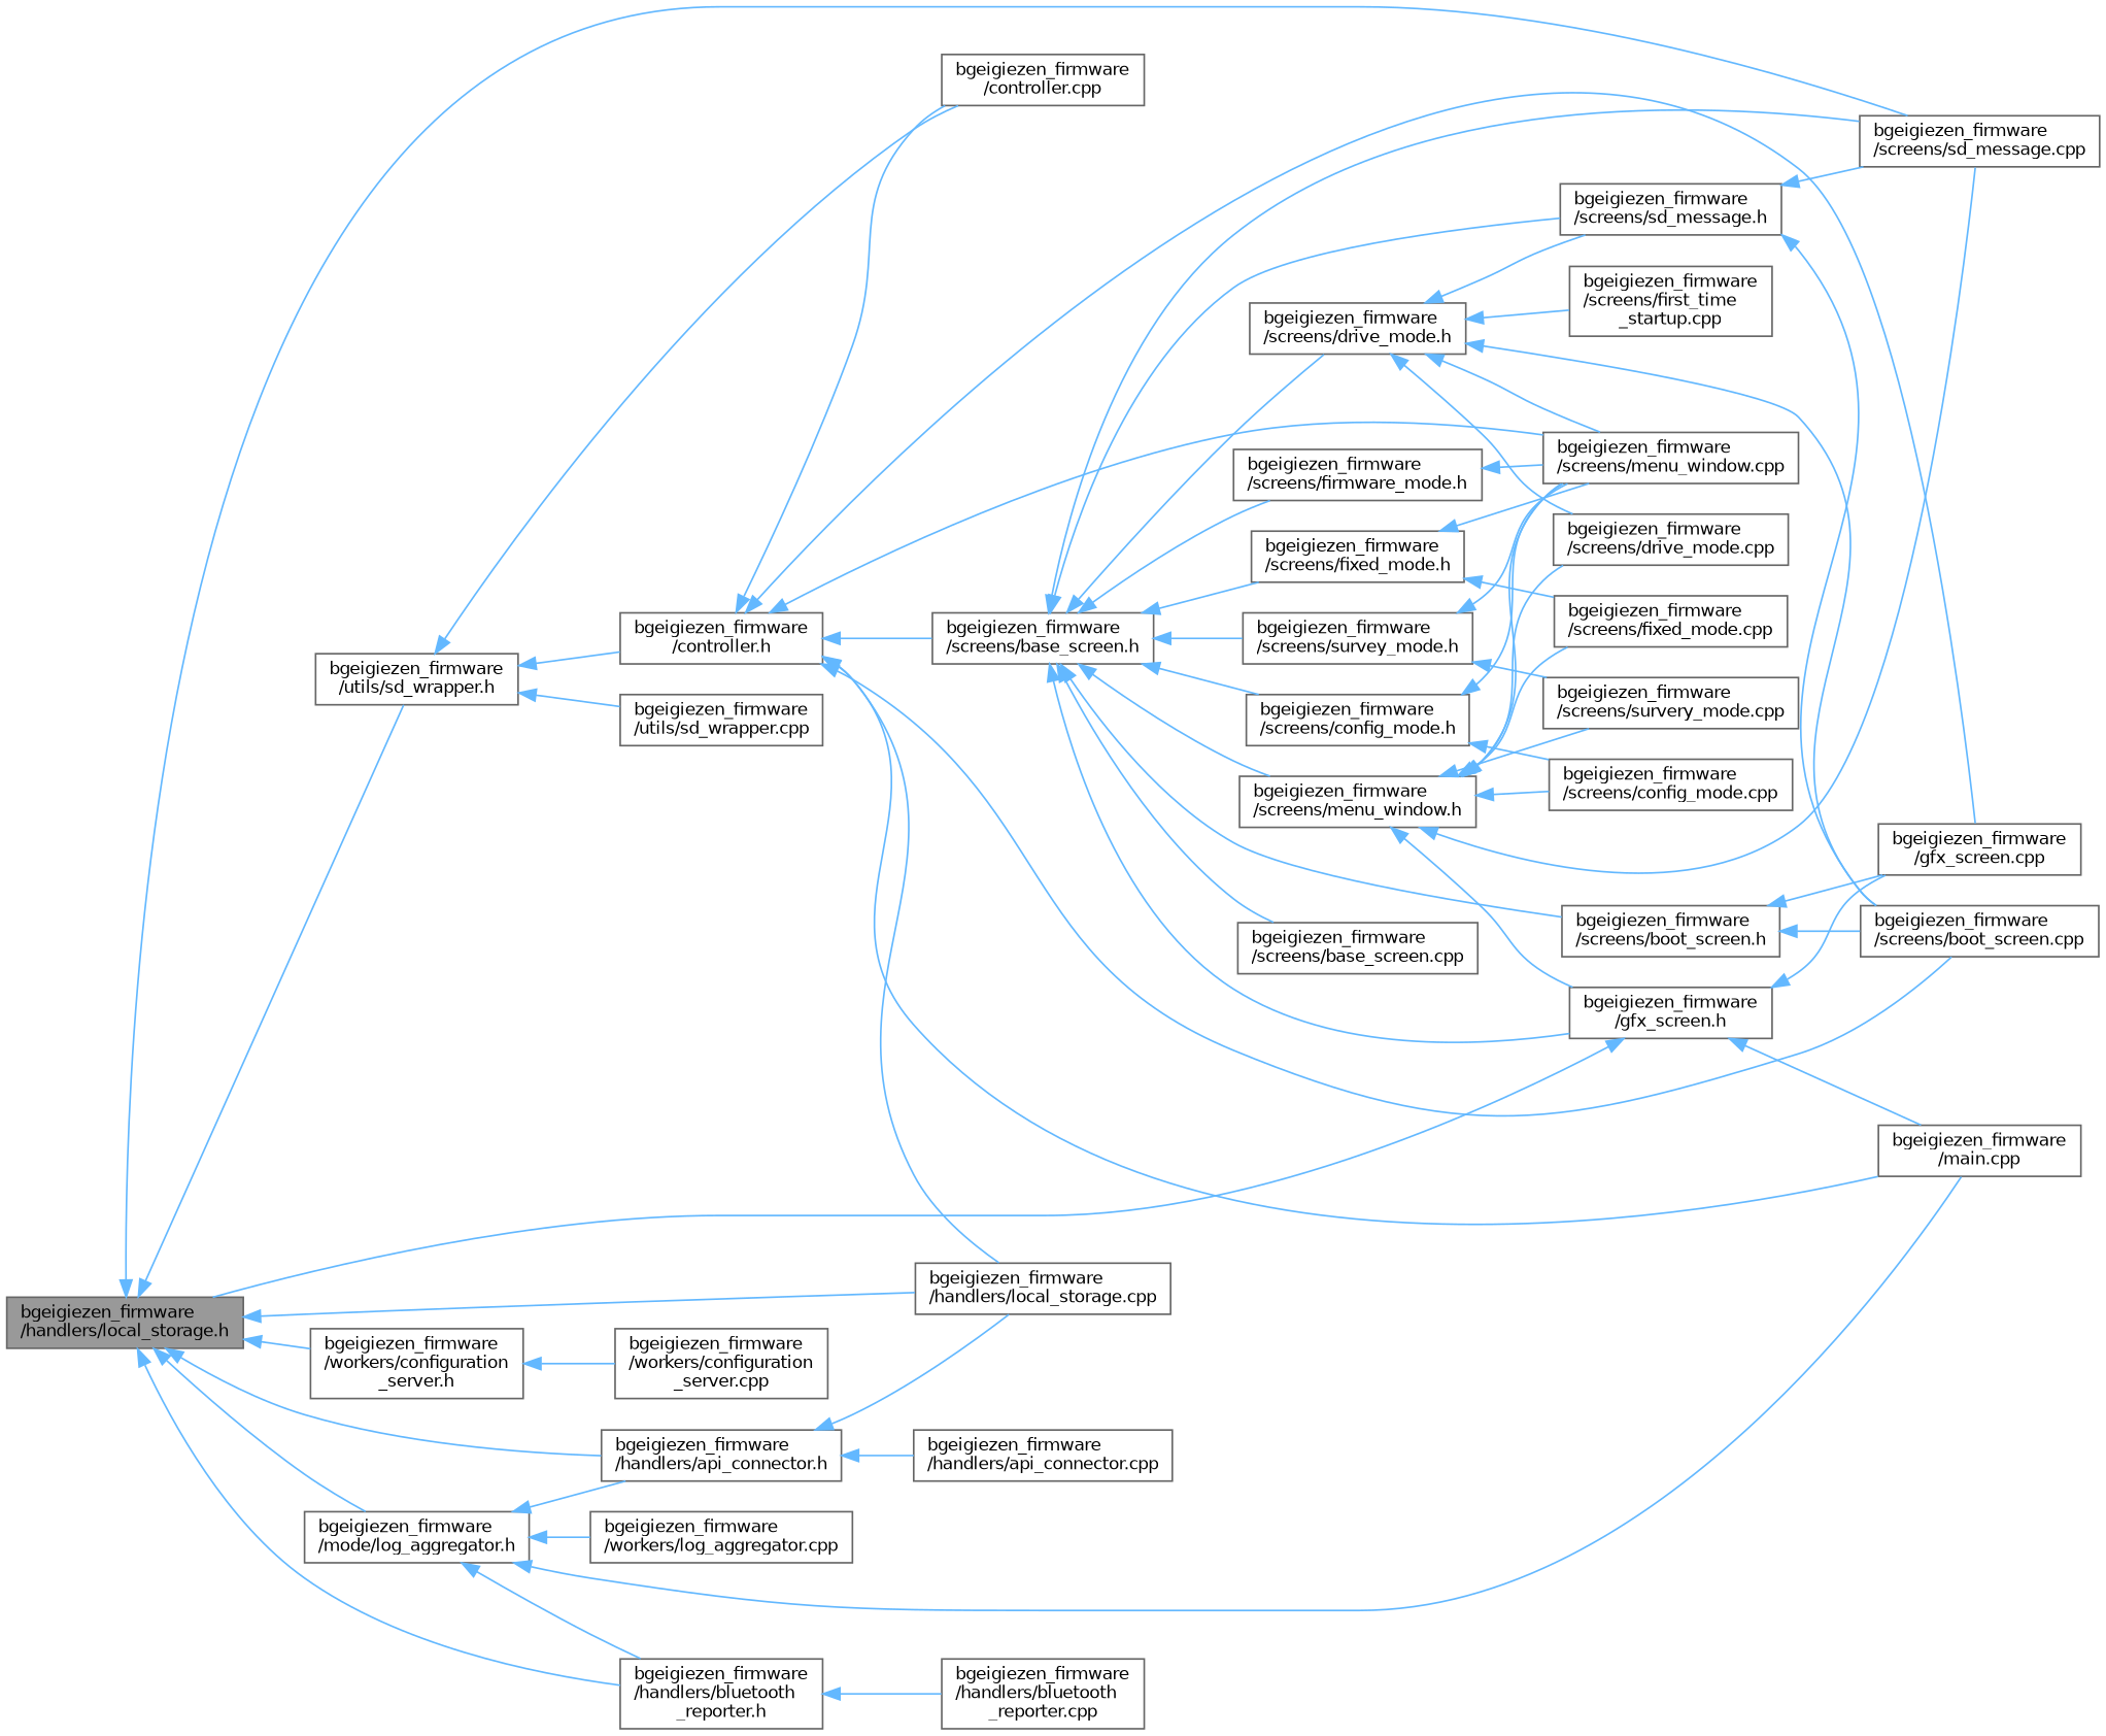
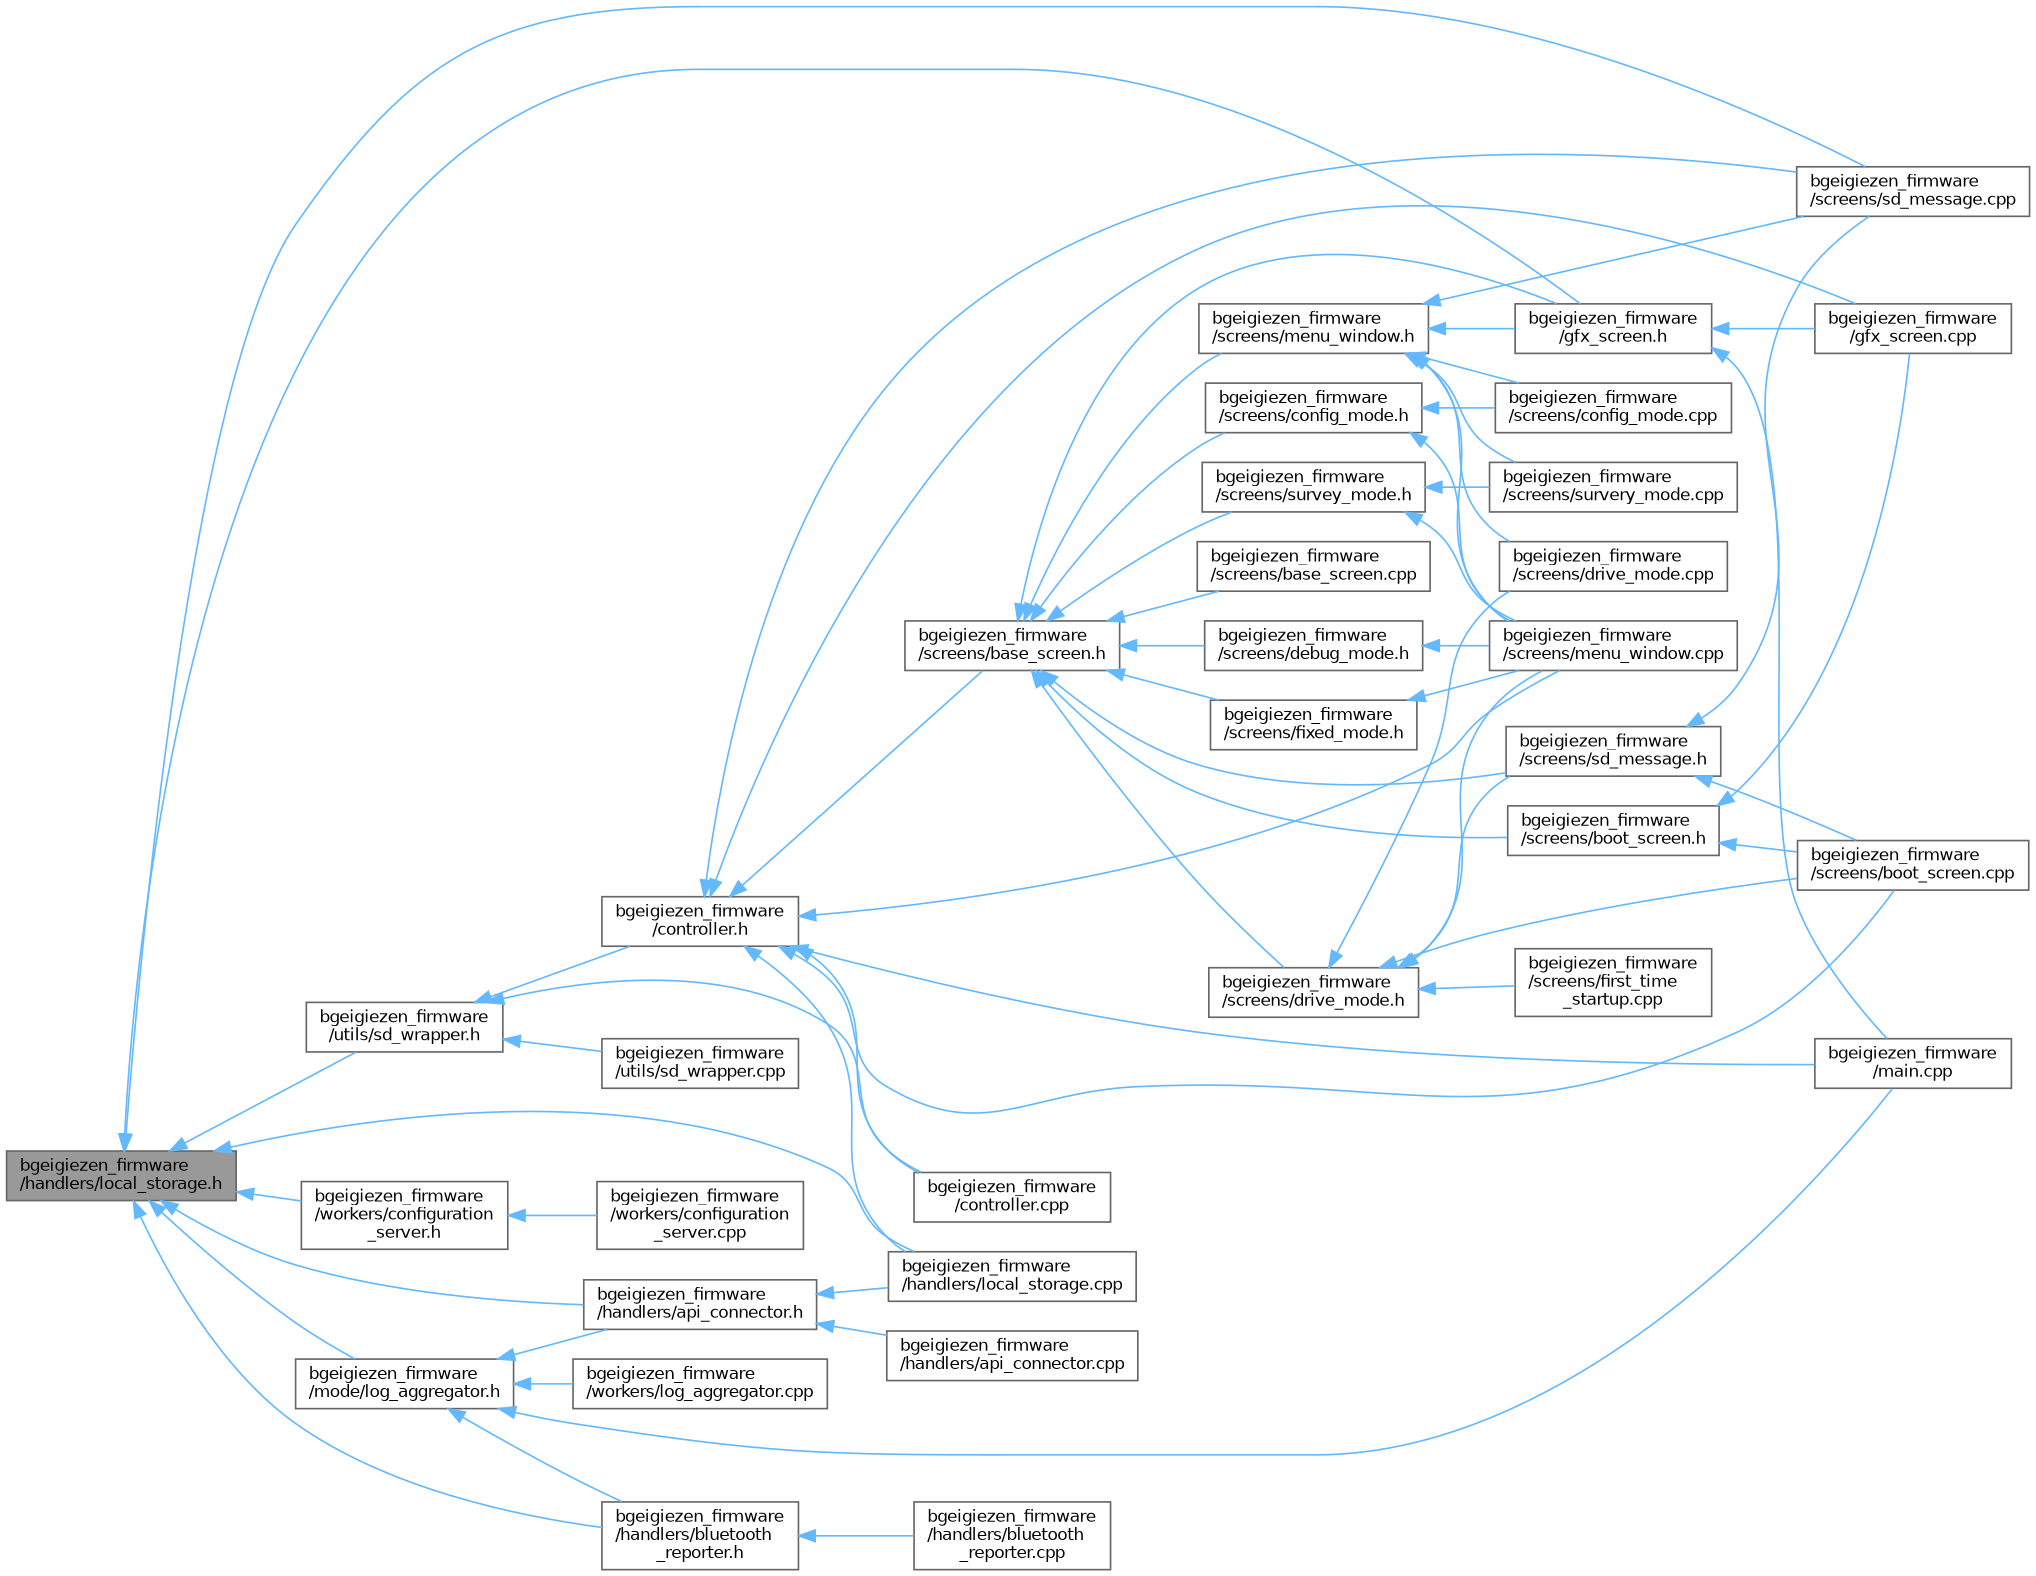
  digraph {
    rankdir=LR
    node [color=grey40 fillcolor=white fontname=Helvetica fontsize=10 shape=box style=filled]
    edge [color=steelblue1 dir=back fontname=Helvetica fontsize=10 labelfontname=Helvetica labelfontsize=10 style=solid]
    n1 [color=gray40 fillcolor=grey60 fontcolor=black height=0.2 label="bgeigiezen_firmware\l/handlers/local_storage.h" width=0.4]
    n2 [height=0.2 label="bgeigiezen_firmware\l/handlers/local_storage.cpp" width=0.4]
    n3 [height=0.2 label="bgeigiezen_firmware\l/gfx_screen.h" width=0.4]
    n4 [height=0.2 label="bgeigiezen_firmware\l/screens/sd_message.cpp" width=0.4]
    n5 [height=0.2 label="bgeigiezen_firmware\l/handlers/api_connector.h" width=0.4]
    n6 [height=0.2 label="bgeigiezen_firmware\l/handlers/bluetooth\l_reporter.h" width=0.4]
    n7 [height=0.2 label="bgeigiezen_firmware\l/utils/sd_wrapper.h" width=0.4]
    n8 [height=0.2 label="bgeigiezen_firmware\l/workers/configuration\l_server.h" width=0.4]
    n9 [height=0.2 label="bgeigiezen_firmware\l/mode/log_aggregator.h" width=0.4]
    n10 [height=0.2 label="bgeigiezen_firmware\l/controller.h" width=0.4]
    n11 [height=0.2 label="bgeigiezen_firmware\l/controller.cpp" width=0.4]
    n12 [height=0.2 label="bgeigiezen_firmware\l/gfx_screen.cpp" width=0.4]
    n13 [height=0.2 label="bgeigiezen_firmware\l/main.cpp" width=0.4]
    n14 [height=0.2 label="bgeigiezen_firmware\l/screens/base_screen.h" width=0.4]
    n15 [height=0.2 label="bgeigiezen_firmware\l/screens/boot_screen.cpp" width=0.4]
    n16 [height=0.2 label="bgeigiezen_firmware\l/screens/menu_window.cpp" width=0.4]
    n17 [height=0.2 label="bgeigiezen_firmware\l/handlers/api_connector.cpp" width=0.4]
    n18 [height=0.2 label="bgeigiezen_firmware\l/handlers/bluetooth\l_reporter.cpp" width=0.4]
    n19 [height=0.2 label="bgeigiezen_firmware\l/utils/sd_wrapper.cpp" width=0.4]
    n20 [height=0.2 label="bgeigiezen_firmware\l/workers/configuration\l_server.cpp" width=0.4]
    n21 [height=0.2 label="bgeigiezen_firmware\l/workers/log_aggregator.cpp" width=0.4]
    n22 [height=0.2 label="bgeigiezen_firmware\l/screens/base_screen.cpp" width=0.4]
    n23 [height=0.2 label="bgeigiezen_firmware\l/screens/boot_screen.h" width=0.4]
    n24 [height=0.2 label="bgeigiezen_firmware\l/screens/config_mode.h" width=0.4]
-   n25 [height=0.2 label="bgeigiezen_firmware\l/screens/firmware_mode.h" width=0.4]
+   n25 [height=0.2 label="bgeigiezen_firmware\l/screens/debug_mode.h" width=0.4]
    n26 [height=0.2 label="bgeigiezen_firmware\l/screens/drive_mode.h" width=0.4]
    n27 [height=0.2 label="bgeigiezen_firmware\l/screens/fixed_mode.h" width=0.4]
    n28 [height=0.2 label="bgeigiezen_firmware\l/screens/menu_window.h" width=0.4]
    n29 [height=0.2 label="bgeigiezen_firmware\l/screens/sd_message.h" width=0.4]
    n30 [height=0.2 label="bgeigiezen_firmware\l/screens/survey_mode.h" width=0.4]
    n31 [height=0.2 label="bgeigiezen_firmware\l/screens/config_mode.cpp" width=0.4]
    n32 [height=0.2 label="bgeigiezen_firmware\l/screens/drive_mode.cpp" width=0.4]
    n33 [height=0.2 label="bgeigiezen_firmware\l/screens/first_time\l_startup.cpp" width=0.4]
-   n34 [height=0.2 label="bgeigiezen_firmware\l/screens/fixed_mode.cpp" width=0.4]
    n35 [height=0.2 label="bgeigiezen_firmware\l/screens/survery_mode.cpp" width=0.4]
    n1 -> n2
-   n3 -> n1
+   n1 -> n3
    n1 -> n4
    n1 -> n5
    n1 -> n6
    n1 -> n7
    n1 -> n8
    n1 -> n9
    n3 -> n12
    n3 -> n13
    n5 -> n2
    n5 -> n17
    n6 -> n18
    n7 -> n10
    n7 -> n11
    n7 -> n19
    n8 -> n20
    n9 -> n5
    n9 -> n6
    n9 -> n13
    n9 -> n21
    n10 -> n2
-   n14 -> n4
+   n10 -> n4
    n10 -> n11
    n10 -> n12
    n10 -> n13
    n10 -> n14
    n10 -> n15
    n10 -> n16
    n14 -> n3
    n14 -> n22
    n14 -> n23
    n14 -> n24
    n14 -> n25
    n14 -> n26
    n14 -> n27
    n14 -> n28
    n14 -> n29
    n14 -> n30
    n23 -> n12
    n23 -> n15
    n24 -> n16
    n24 -> n31
    n25 -> n16
    n26 -> n15
    n26 -> n16
    n26 -> n29
    n26 -> n32
    n26 -> n33
    n27 -> n16
-   n27 -> n34
    n28 -> n3
    n28 -> n4
    n28 -> n16
    n28 -> n31
    n28 -> n32
-   n28 -> n34
    n28 -> n35
    n29 -> n4
    n29 -> n15
    n30 -> n16
    n30 -> n35
  }
